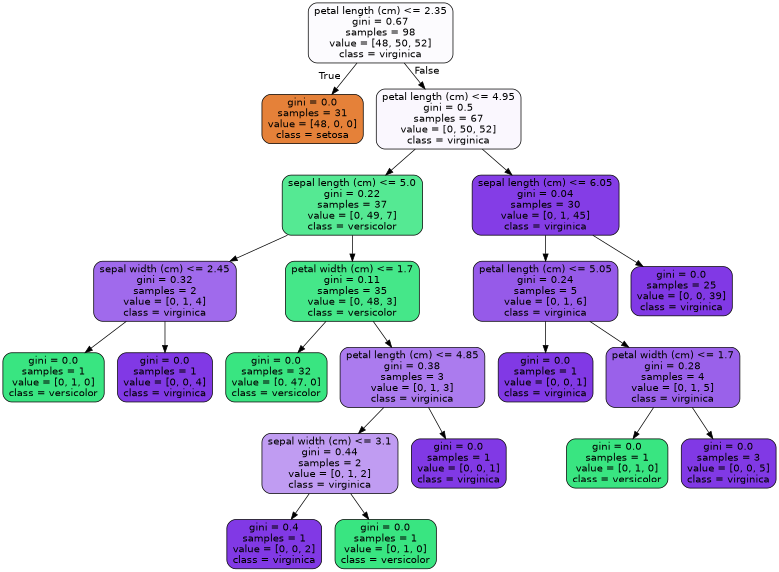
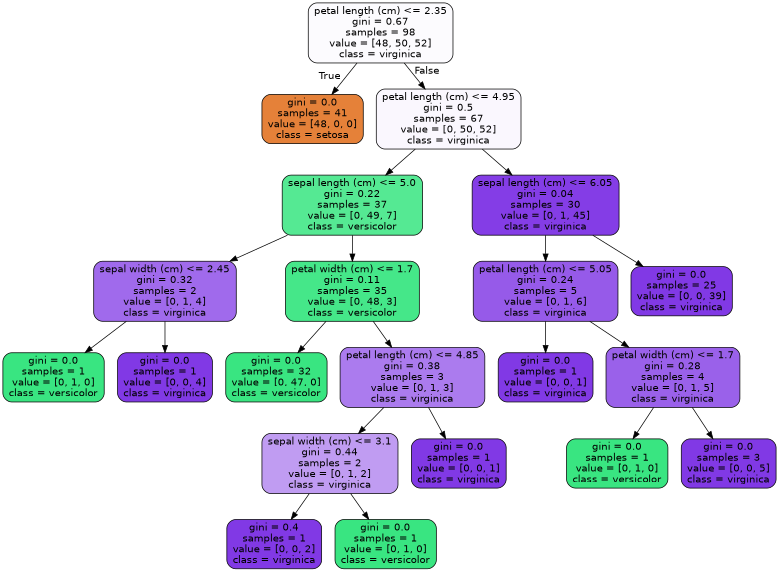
  digraph {
    node [color=black fillcolor="#8139e5" fontname=helvetica shape=box style="filled, rounded"]
    edge [fontname=helvetica]
    n1 [fillcolor="#fcfbfe" label="petal length (cm) <= 2.35\ngini = 0.67\nsamples = 98\nvalue = [48, 50, 52]\nclass = virginica"]
-   n2 [fillcolor="#e58139" label="gini = 0.0\nsamples = 31\nvalue = [48, 0, 0]\nclass = setosa"]
+   n2 [fillcolor="#e58139" label="gini = 0.0\nsamples = 41\nvalue = [48, 0, 0]\nclass = setosa"]
    n3 [fillcolor="#faf7fe" label="petal length (cm) <= 4.95\ngini = 0.5\nsamples = 67\nvalue = [0, 50, 52]\nclass = virginica"]
    n4 [fillcolor="#55e993" label="sepal length (cm) <= 5.0\ngini = 0.22\nsamples = 37\nvalue = [0, 49, 7]\nclass = versicolor"]
    n5 [fillcolor="#843de6" label="sepal length (cm) <= 6.05\ngini = 0.04\nsamples = 30\nvalue = [0, 1, 45]\nclass = virginica"]
    n6 [fillcolor="#a06aec" label="sepal width (cm) <= 2.45\ngini = 0.32\nsamples = 2\nvalue = [0, 1, 4]\nclass = virginica"]
    n7 [fillcolor="#45e789" label="petal width (cm) <= 1.7\ngini = 0.11\nsamples = 35\nvalue = [0, 48, 3]\nclass = versicolor"]
    n8 [fillcolor="#965ae9" label="petal length (cm) <= 5.05\ngini = 0.24\nsamples = 5\nvalue = [0, 1, 6]\nclass = virginica"]
    n9 [label="gini = 0.0\nsamples = 25\nvalue = [0, 0, 39]\nclass = virginica"]
    n10 [fillcolor="#39e581" label="gini = 0.0\nsamples = 1\nvalue = [0, 1, 0]\nclass = versicolor"]
    n11 [label="gini = 0.0\nsamples = 1\nvalue = [0, 0, 4]\nclass = virginica"]
    n12 [fillcolor="#39e581" label="gini = 0.0\nsamples = 32\nvalue = [0, 47, 0]\nclass = versicolor"]
    n13 [fillcolor="#ab7bee" label="petal length (cm) <= 4.85\ngini = 0.38\nsamples = 3\nvalue = [0, 1, 3]\nclass = virginica"]
    n14 [fillcolor="#c09cf2" label="sepal width (cm) <= 3.1\ngini = 0.44\nsamples = 2\nvalue = [0, 1, 2]\nclass = virginica"]
    n15 [label="gini = 0.0\nsamples = 1\nvalue = [0, 0, 1]\nclass = virginica"]
    n16 [label="gini = 0.4\nsamples = 1\nvalue = [0, 0, 2]\nclass = virginica"]
    n17 [fillcolor="#39e581" label="gini = 0.0\nsamples = 1\nvalue = [0, 1, 0]\nclass = versicolor"]
    n18 [label="gini = 0.0\nsamples = 1\nvalue = [0, 0, 1]\nclass = virginica"]
    n19 [fillcolor="#9a61ea" label="petal width (cm) <= 1.7\ngini = 0.28\nsamples = 4\nvalue = [0, 1, 5]\nclass = virginica"]
    n20 [fillcolor="#39e581" label="gini = 0.0\nsamples = 1\nvalue = [0, 1, 0]\nclass = versicolor"]
    n21 [label="gini = 0.0\nsamples = 3\nvalue = [0, 0, 5]\nclass = virginica"]
    n1 -> n2 [headlabel=True labelangle=45 labeldistance=2.5]
    n1 -> n3 [headlabel=False labelangle=-45 labeldistance=2.5]
    n3 -> n4
    n3 -> n5
    n4 -> n6
    n4 -> n7
    n5 -> n8
    n5 -> n9
    n6 -> n10
    n6 -> n11
    n7 -> n12
    n7 -> n13
    n8 -> n18
    n8 -> n19
    n13 -> n14
    n13 -> n15
    n14 -> n16
    n14 -> n17
    n19 -> n20
    n19 -> n21
  }
